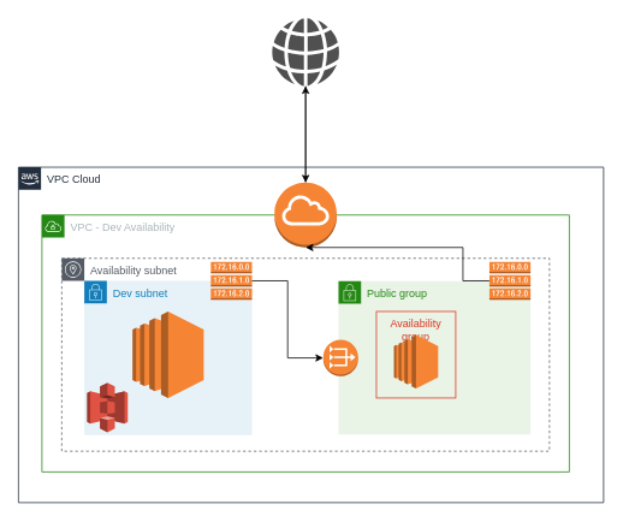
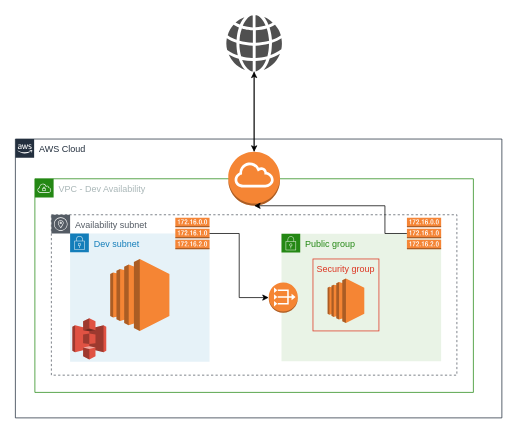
  <mxCell id="0" />
  <mxCell id="1" parent="0" />
- <mxCell id="2" value="VPC Cloud" style="points=[[0,0],[0.25,0],[0.5,0],[0.75,0],[1,0],[1,0.25],[1,0.5],[1,0.75],[1,1],[0.75,1],[0.5,1],[0.25,1],[0,1],[0,0.75],[0,0.5],[0,0.25]];outlineConnect=0;gradientColor=none;html=1;whiteSpace=wrap;fontSize=12;fontStyle=0;container=0;pointerEvents=0;collapsible=0;recursiveResize=0;shape=mxgraph.aws4.group;grIcon=mxgraph.aws4.group_aws_cloud_alt;strokeColor=#232F3E;fillColor=none;verticalAlign=top;align=left;spacingLeft=30;fontColor=#232F3E;dashed=0;" vertex="1" parent="1"><mxGeometry width="649" height="372" as="geometry" x="20" y="185" /></mxCell>
+ <mxCell id="2" value="AWS Cloud" style="points=[[0,0],[0.25,0],[0.5,0],[0.75,0],[1,0],[1,0.25],[1,0.5],[1,0.75],[1,1],[0.75,1],[0.5,1],[0.25,1],[0,1],[0,0.75],[0,0.5],[0,0.25]];outlineConnect=0;gradientColor=none;html=1;whiteSpace=wrap;fontSize=12;fontStyle=0;container=0;pointerEvents=0;collapsible=0;recursiveResize=0;shape=mxgraph.aws4.group;grIcon=mxgraph.aws4.group_aws_cloud_alt;strokeColor=#232F3E;fillColor=none;verticalAlign=top;align=left;spacingLeft=30;fontColor=#232F3E;dashed=0;" vertex="1" parent="1"><mxGeometry width="649" height="372" as="geometry" x="20" y="185" /></mxCell>
  <mxCell id="3" value="" style="sketch=0;pointerEvents=1;shadow=0;dashed=0;html=1;strokeColor=none;fillColor=#505050;labelPosition=center;verticalLabelPosition=bottom;verticalAlign=top;outlineConnect=0;align=center;shape=mxgraph.office.concepts.globe_internet;" vertex="1" parent="1"><mxGeometry x="301" y="20" width="75" height="75" as="geometry" /></mxCell>
  <mxCell id="4" style="edgeStyle=orthogonalEdgeStyle;rounded=0;orthogonalLoop=1;jettySize=auto;html=1;entryX=0.5;entryY=0;entryDx=0;entryDy=0;entryPerimeter=0;" edge="1" parent="1" source="3" target="10"><mxGeometry relative="1" as="geometry" /></mxCell>
  <mxCell id="5" style="edgeStyle=orthogonalEdgeStyle;rounded=0;orthogonalLoop=1;jettySize=auto;html=1;exitX=0.5;exitY=0;exitDx=0;exitDy=0;exitPerimeter=0;" edge="1" parent="1" source="10" target="3"><mxGeometry relative="1" as="geometry" /></mxCell>
  <mxCell id="6" value="VPC - Dev Availability" style="points=[[0,0],[0.25,0],[0.5,0],[0.75,0],[1,0],[1,0.25],[1,0.5],[1,0.75],[1,1],[0.75,1],[0.5,1],[0.25,1],[0,1],[0,0.75],[0,0.5],[0,0.25]];outlineConnect=0;gradientColor=none;html=1;whiteSpace=wrap;fontSize=12;fontStyle=0;container=0;pointerEvents=0;collapsible=0;recursiveResize=0;shape=mxgraph.aws4.group;grIcon=mxgraph.aws4.group_vpc;strokeColor=#248814;fillColor=none;verticalAlign=top;align=left;spacingLeft=30;fontColor=#AAB7B8;dashed=0;" vertex="1" parent="1"><mxGeometry x="46" y="238" width="585" height="285" as="geometry" /></mxCell>
  <mxCell id="7" value="Availability subnet" style="sketch=0;outlineConnect=0;gradientColor=none;html=1;whiteSpace=wrap;fontSize=12;fontStyle=0;shape=mxgraph.aws4.group;grIcon=mxgraph.aws4.group_availability_zone;strokeColor=#545B64;fillColor=none;verticalAlign=top;align=left;spacingLeft=30;fontColor=#545B64;dashed=1;container=0;" vertex="1" parent="1"><mxGeometry x="68" y="286" width="541" height="214" as="geometry" /></mxCell>
  <mxCell id="8" value="Public group" style="points=[[0,0],[0.25,0],[0.5,0],[0.75,0],[1,0],[1,0.25],[1,0.5],[1,0.75],[1,1],[0.75,1],[0.5,1],[0.25,1],[0,1],[0,0.75],[0,0.5],[0,0.25]];outlineConnect=0;gradientColor=none;html=1;whiteSpace=wrap;fontSize=12;fontStyle=0;container=0;pointerEvents=0;collapsible=0;recursiveResize=0;shape=mxgraph.aws4.group;grIcon=mxgraph.aws4.group_security_group;grStroke=0;strokeColor=#248814;fillColor=#E9F3E6;verticalAlign=top;align=left;spacingLeft=30;fontColor=#248814;dashed=0;" vertex="1" parent="1"><mxGeometry x="375" y="311.5" width="213" height="170" as="geometry" /></mxCell>
  <mxCell id="9" value="Dev subnet" style="points=[[0,0],[0.25,0],[0.5,0],[0.75,0],[1,0],[1,0.25],[1,0.5],[1,0.75],[1,1],[0.75,1],[0.5,1],[0.25,1],[0,1],[0,0.75],[0,0.5],[0,0.25]];outlineConnect=0;gradientColor=none;html=1;whiteSpace=wrap;fontSize=12;fontStyle=0;container=0;pointerEvents=0;collapsible=0;recursiveResize=0;shape=mxgraph.aws4.group;grIcon=mxgraph.aws4.group_security_group;grStroke=0;strokeColor=#147EBA;fillColor=#E6F2F8;verticalAlign=top;align=left;spacingLeft=30;fontColor=#147EBA;dashed=0;" vertex="1" parent="1"><mxGeometry x="93" y="311" width="186" height="171" as="geometry" /></mxCell>
  <mxCell id="10" value="" style="outlineConnect=0;dashed=0;verticalLabelPosition=bottom;verticalAlign=top;align=center;html=1;shape=mxgraph.aws3.internet_gateway;fillColor=#F58534;gradientColor=none;container=0;" vertex="1" parent="1"><mxGeometry x="304" y="202" width="69" height="72" as="geometry" /></mxCell>
  <mxCell id="11" value="" style="outlineConnect=0;dashed=0;verticalLabelPosition=bottom;verticalAlign=top;align=center;html=1;shape=mxgraph.aws3.s3;fillColor=#E05243;gradientColor=none;container=0;" vertex="1" parent="1"><mxGeometry x="96" y="424" width="45.24" height="55" as="geometry" /></mxCell>
  <mxCell id="12" value="" style="outlineConnect=0;dashed=0;verticalLabelPosition=bottom;verticalAlign=top;align=center;html=1;shape=mxgraph.aws3.ec2;fillColor=#F58534;gradientColor=none;container=0;" vertex="1" parent="1"><mxGeometry x="146.52" y="345" width="78.96" height="96" as="geometry" /></mxCell>
  <mxCell id="13" style="edgeStyle=orthogonalEdgeStyle;rounded=0;orthogonalLoop=1;jettySize=auto;html=1;exitX=0;exitY=0.5;exitDx=0;exitDy=0;exitPerimeter=0;entryX=0.5;entryY=1;entryDx=0;entryDy=0;entryPerimeter=0;" edge="1" parent="1" source="14" target="10"><mxGeometry relative="1" as="geometry"><Array as="points"><mxPoint x="513" y="311" /><mxPoint x="513" y="274" /></Array></mxGeometry></mxCell>
  <mxCell id="14" value="" style="outlineConnect=0;dashed=0;verticalLabelPosition=bottom;verticalAlign=top;align=center;html=1;shape=mxgraph.aws3.route_table;fillColor=#F58536;gradientColor=none;container=0;" vertex="1" parent="1"><mxGeometry x="542.35" y="290" width="45.65" height="42" as="geometry" /></mxCell>
  <mxCell id="15" value="" style="outlineConnect=0;dashed=0;verticalLabelPosition=bottom;verticalAlign=top;align=center;html=1;shape=mxgraph.aws3.route_table;fillColor=#F58536;gradientColor=none;container=0;" vertex="1" parent="1"><mxGeometry x="233.35" y="290" width="45.65" height="42" as="geometry" /></mxCell>
  <mxCell id="16" value="" style="outlineConnect=0;dashed=0;verticalLabelPosition=bottom;verticalAlign=top;align=center;html=1;shape=mxgraph.aws3.vpc_nat_gateway;fillColor=#F58534;gradientColor=none;container=0;" vertex="1" parent="1"><mxGeometry x="358" y="376.25" width="38.81" height="40.5" as="geometry" /></mxCell>
  <mxCell id="17" style="edgeStyle=orthogonalEdgeStyle;rounded=0;orthogonalLoop=1;jettySize=auto;html=1;exitX=1;exitY=0.5;exitDx=0;exitDy=0;exitPerimeter=0;entryX=0;entryY=0.5;entryDx=0;entryDy=0;entryPerimeter=0;" edge="1" parent="1" source="15" target="16"><mxGeometry relative="1" as="geometry" /></mxCell>
- <mxCell id="18" value="Availability group" style="fillColor=none;strokeColor=#DD3522;verticalAlign=top;fontStyle=0;fontColor=#DD3522;whiteSpace=wrap;html=1;" vertex="1" parent="1"><mxGeometry x="417" y="345" width="88" height="96" as="geometry" /></mxCell>
+ <mxCell id="18" value="Security group" style="fillColor=none;strokeColor=#DD3522;verticalAlign=top;fontStyle=0;fontColor=#DD3522;whiteSpace=wrap;html=1;" vertex="1" parent="1"><mxGeometry x="417" y="345" width="88" height="96" as="geometry" /></mxCell>
  <mxCell id="19" value="" style="outlineConnect=0;dashed=0;verticalLabelPosition=bottom;verticalAlign=top;align=center;html=1;shape=mxgraph.aws3.ec2;fillColor=#F58534;gradientColor=none;container=0;" vertex="1" parent="1"><mxGeometry x="436.53" y="371" width="48.94" height="59.5" as="geometry" /></mxCell>
